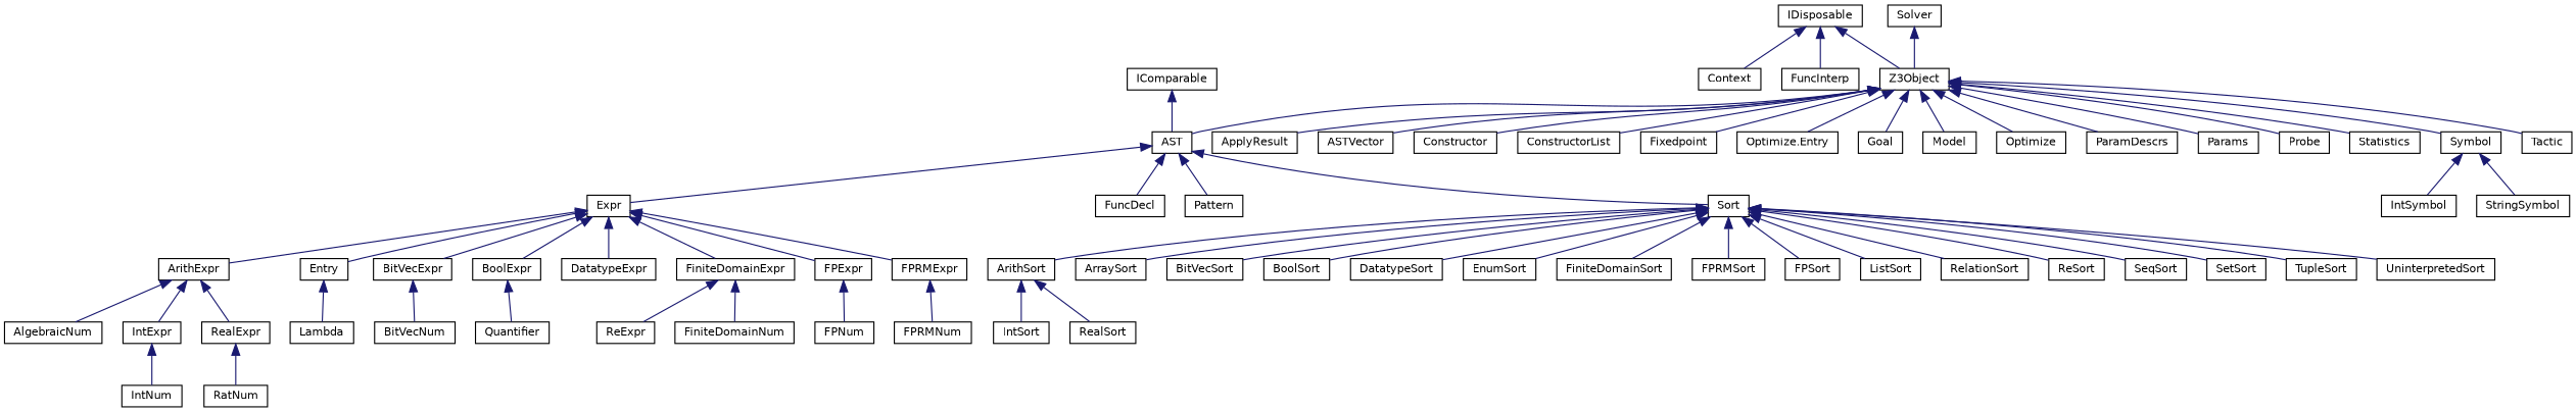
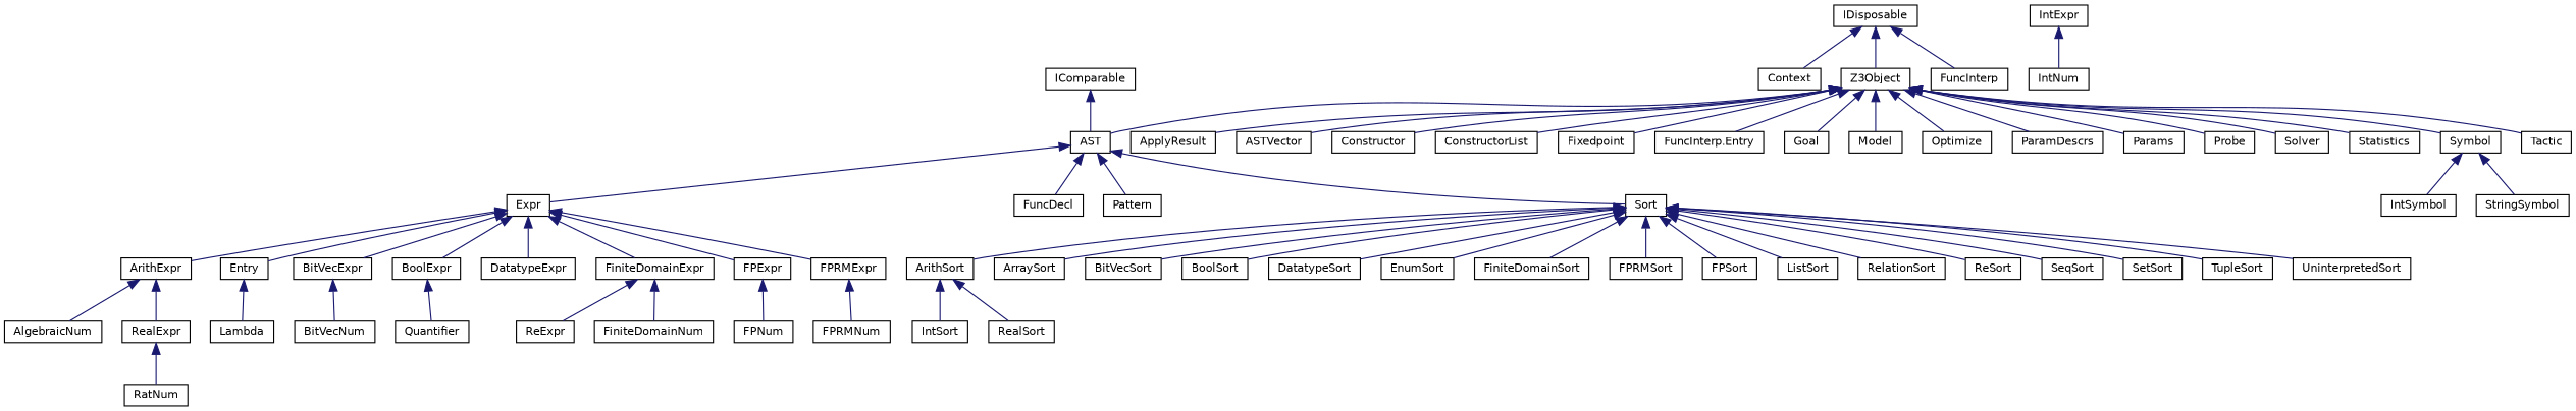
  digraph {
    rankdir=TB
    node [color=black fillcolor=white fontname=Helvetica fontsize=10 shape=record style=filled]
    edge [color=midnightblue dir=back fontname=Helvetica fontsize=10 labelfontname=Helvetica labelfontsize=10 style=solid]
    n1 [height=0.2 label=IComparable width=0.4]
    n2 [height=0.2 label=AST width=0.4]
    n3 [height=0.2 label=Expr width=0.4]
    n4 [height=0.2 label=FuncDecl width=0.4]
    n5 [height=0.2 label=Pattern width=0.4]
    n6 [height=0.2 label=Sort width=0.4]
    n7 [height=0.2 label=ArithExpr width=0.4]
    n8 [height=0.2 label=Entry width=0.4]
    n9 [height=0.2 label=BitVecExpr width=0.4]
    n10 [height=0.2 label=BoolExpr width=0.4]
    n11 [height=0.2 label=DatatypeExpr width=0.4]
    n12 [height=0.2 label=FiniteDomainExpr width=0.4]
    n13 [height=0.2 label=FPExpr width=0.4]
    n14 [height=0.2 label=FPRMExpr width=0.4]
    n15 [height=0.2 label=ArithSort width=0.4]
    n16 [height=0.2 label=ArraySort width=0.4]
    n17 [height=0.2 label=BitVecSort width=0.4]
    n18 [height=0.2 label=BoolSort width=0.4]
    n19 [height=0.2 label=DatatypeSort width=0.4]
    n20 [height=0.2 label=EnumSort width=0.4]
    n21 [height=0.2 label=FiniteDomainSort width=0.4]
    n22 [height=0.2 label=FPRMSort width=0.4]
    n23 [height=0.2 label=FPSort width=0.4]
    n24 [height=0.2 label=ListSort width=0.4]
    n25 [height=0.2 label=RelationSort width=0.4]
    n26 [height=0.2 label=ReSort width=0.4]
    n27 [height=0.2 label=SeqSort width=0.4]
    n28 [height=0.2 label=SetSort width=0.4]
    n29 [height=0.2 label=TupleSort width=0.4]
    n30 [height=0.2 label=UninterpretedSort width=0.4]
    n31 [height=0.2 label=AlgebraicNum width=0.4]
    n32 [height=0.2 label=IntExpr width=0.4]
    n33 [height=0.2 label=RealExpr width=0.4]
    n34 [height=0.2 label=Lambda width=0.4]
    n35 [height=0.2 label=BitVecNum width=0.4]
    n36 [height=0.2 label=Quantifier width=0.4]
    n37 [height=0.2 label=ReExpr width=0.4]
    n38 [height=0.2 label=FiniteDomainNum width=0.4]
    n39 [height=0.2 label=FPNum width=0.4]
    n40 [height=0.2 label=FPRMNum width=0.4]
    n41 [height=0.2 label=IntNum width=0.4]
    n42 [height=0.2 label=RatNum width=0.4]
    n43 [height=0.2 label=IntSort width=0.4]
    n44 [height=0.2 label=RealSort width=0.4]
    n45 [height=0.2 label=IDisposable width=0.4]
    n46 [height=0.2 label=Context width=0.4]
    n47 [height=0.2 label=Z3Object width=0.4]
    n48 [height=0.2 label=FuncInterp width=0.4]
    n49 [height=0.2 label=ApplyResult width=0.4]
    n50 [height=0.2 label=ASTVector width=0.4]
    n51 [height=0.2 label=Constructor width=0.4]
    n52 [height=0.2 label=ConstructorList width=0.4]
    n53 [height=0.2 label=Fixedpoint width=0.4]
-   n54 [height=0.2 label="Optimize.Entry" width=0.4]
+   n54 [height=0.2 label="FuncInterp.Entry" width=0.4]
    n55 [height=0.2 label=Goal width=0.4]
    n56 [height=0.2 label=Model width=0.4]
    n57 [height=0.2 label=Optimize width=0.4]
    n58 [height=0.2 label=ParamDescrs width=0.4]
    n59 [height=0.2 label=Params width=0.4]
    n60 [height=0.2 label=Probe width=0.4]
    n61 [height=0.2 label=Solver width=0.4]
    n62 [height=0.2 label=Statistics width=0.4]
    n63 [height=0.2 label=Symbol width=0.4]
    n64 [height=0.2 label=Tactic width=0.4]
    n65 [height=0.2 label=IntSymbol width=0.4]
    n66 [height=0.2 label=StringSymbol width=0.4]
    n1 -> n2
    n2 -> n3
    n2 -> n4
    n2 -> n5
    n2 -> n6
    n3 -> n7
    n3 -> n8
    n3 -> n9
    n3 -> n10
    n3 -> n11
    n3 -> n12
    n3 -> n13
    n3 -> n14
    n6 -> n15
    n6 -> n16
    n6 -> n17
    n6 -> n18
    n6 -> n19
    n6 -> n20
    n6 -> n21
    n6 -> n22
    n6 -> n23
    n6 -> n24
    n6 -> n25
    n6 -> n26
    n6 -> n27
    n6 -> n28
    n6 -> n29
    n6 -> n30
    n7 -> n31
-   n7 -> n32
    n7 -> n33
    n8 -> n34
    n9 -> n35
    n10 -> n36
    n12 -> n37
    n12 -> n38
    n13 -> n39
    n14 -> n40
    n15 -> n43
    n15 -> n44
    n32 -> n41
    n33 -> n42
    n45 -> n46
    n45 -> n47
    n45 -> n48
    n47 -> n2
    n47 -> n49
    n47 -> n50
    n47 -> n51
    n47 -> n52
    n47 -> n53
    n47 -> n54
    n47 -> n55
    n47 -> n56
    n47 -> n57
    n47 -> n58
    n47 -> n59
    n47 -> n60
-   n61 -> n47
+   n47 -> n61
    n47 -> n62
    n47 -> n63
    n47 -> n64
    n63 -> n65
    n63 -> n66
  }
